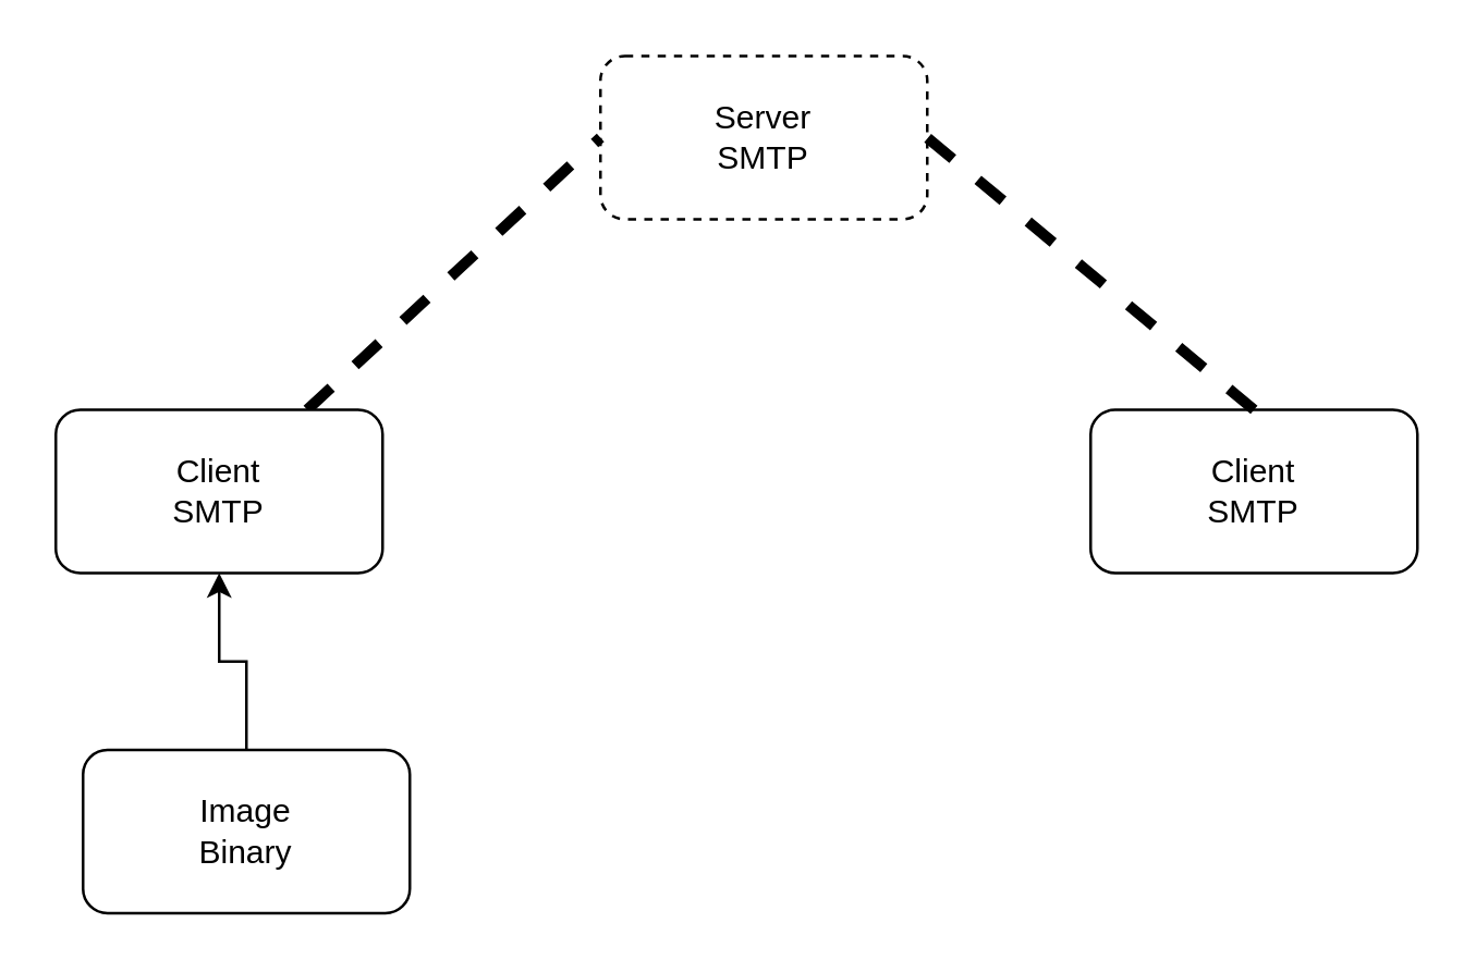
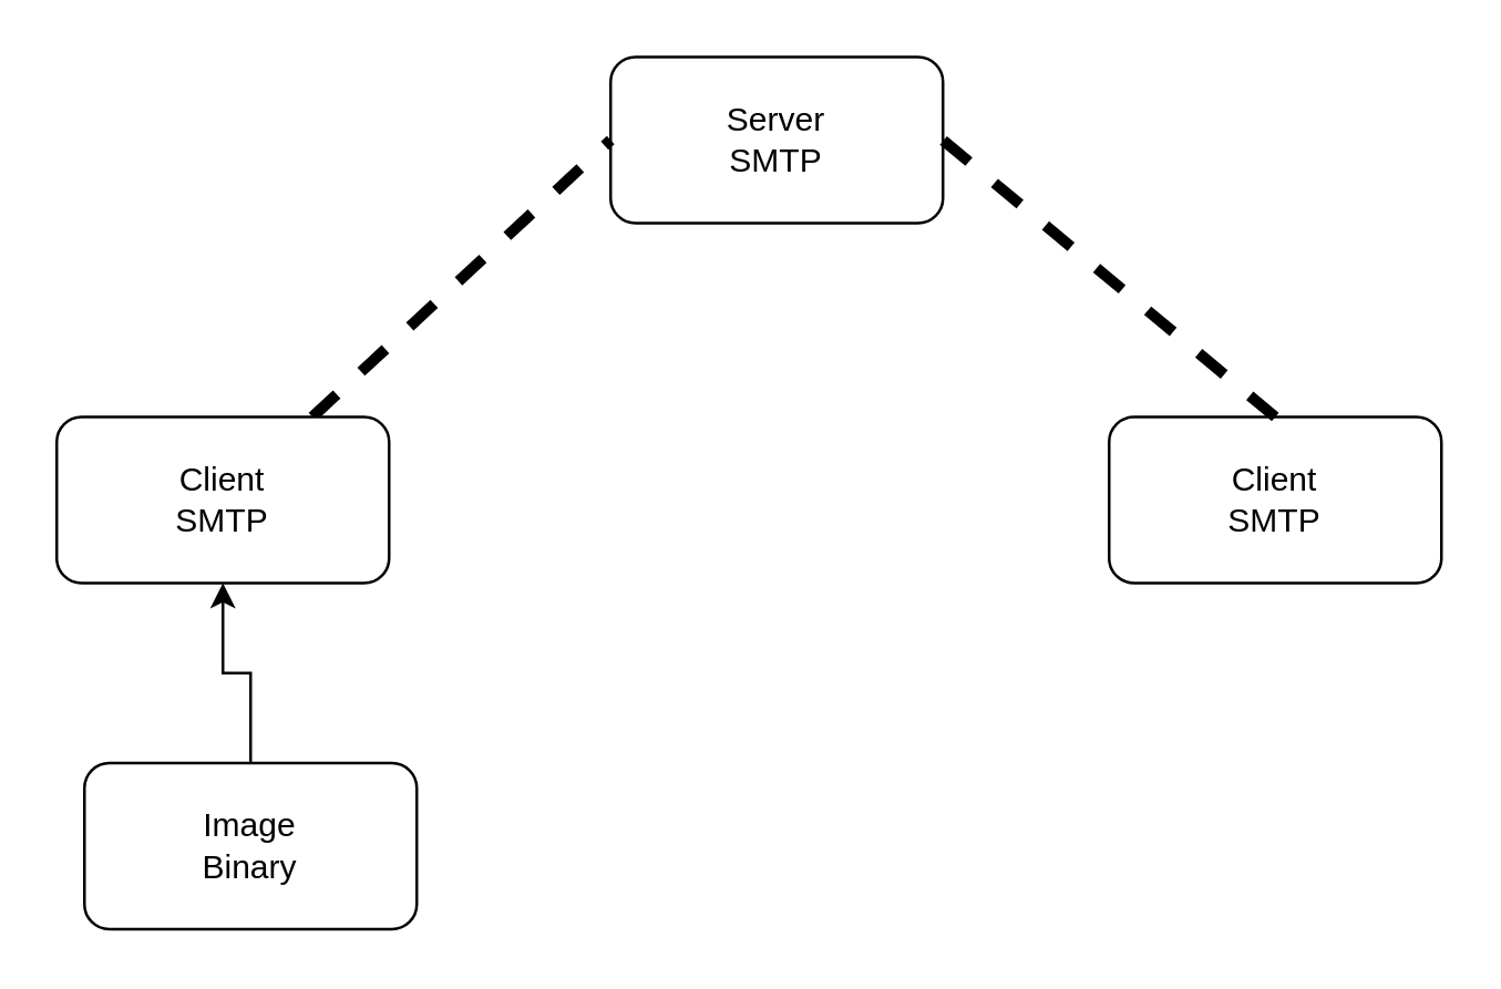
  <mxCell id="0" />
  <mxCell id="1" parent="0" />
- <mxCell id="2" value="Server&lt;div&gt;SMTP&lt;/div&gt;" style="rounded=1;whiteSpace=wrap;html=1;dashed=1;" vertex="1" parent="1"><mxGeometry x="220" y="20" width="120" height="60" as="geometry" /></mxCell>
+ <mxCell id="2" value="Server&lt;div&gt;SMTP&lt;/div&gt;" style="rounded=1;whiteSpace=wrap;html=1;" vertex="1" parent="1"><mxGeometry x="220" y="20" width="120" height="60" as="geometry" /></mxCell>
  <mxCell id="3" style="rounded=0;orthogonalLoop=1;jettySize=auto;html=1;entryX=0;entryY=0.5;entryDx=0;entryDy=0;dashed=1;strokeWidth=4;endArrow=none;endFill=0;" edge="1" parent="1" source="4" target="2"><mxGeometry relative="1" as="geometry" /></mxCell>
  <mxCell id="4" value="Client&lt;br&gt;SMTP" style="rounded=1;whiteSpace=wrap;html=1;" vertex="1" parent="1"><mxGeometry x="20" y="150" width="120" height="60" as="geometry" /></mxCell>
  <mxCell id="5" value="Client&lt;br&gt;SMTP" style="rounded=1;whiteSpace=wrap;html=1;" vertex="1" parent="1"><mxGeometry x="400" y="150" width="120" height="60" as="geometry" /></mxCell>
  <mxCell id="6" style="edgeStyle=orthogonalEdgeStyle;rounded=0;orthogonalLoop=1;jettySize=auto;html=1;entryX=0.5;entryY=1;entryDx=0;entryDy=0;" edge="1" parent="1" source="7" target="4"><mxGeometry relative="1" as="geometry" /></mxCell>
  <mxCell id="7" value="Image&lt;br&gt;Binary" style="rounded=1;whiteSpace=wrap;html=1;" vertex="1" parent="1"><mxGeometry x="30" y="275" width="120" height="60" as="geometry" /></mxCell>
  <mxCell id="8" style="rounded=0;orthogonalLoop=1;jettySize=auto;html=1;entryX=1;entryY=0.5;entryDx=0;entryDy=0;dashed=1;strokeWidth=4;endArrow=none;endFill=0;exitX=0.5;exitY=0;exitDx=0;exitDy=0;" edge="1" parent="1" source="5" target="2"><mxGeometry relative="1" as="geometry"><mxPoint x="340" y="150" as="sourcePoint" /><mxPoint x="448" y="50" as="targetPoint" /></mxGeometry></mxCell>
